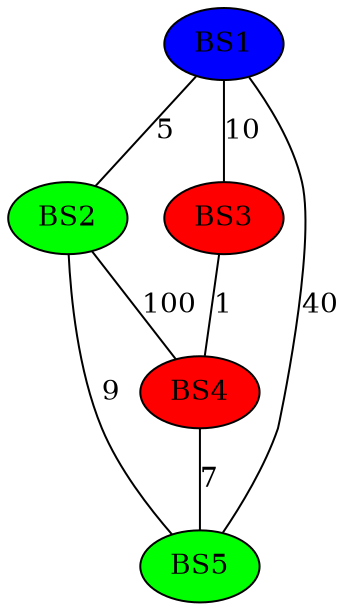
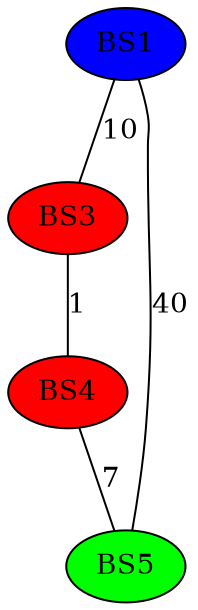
  graph {
    node [fillcolor=green style=filled]
    n1 [fillcolor=blue label=BS1]
-   n2 [label=BS2]
    n3 [fillcolor=red label=BS3]
    n4 [label=BS5]
    n5 [fillcolor=red label=BS4]
-   n1 -- n2 [label=5]
    n1 -- n3 [label=10]
    n1 -- n4 [label=40]
-   n2 -- n4 [label=9]
-   n2 -- n5 [label=100]
    n3 -- n5 [label=1]
    n5 -- n4 [label=7]
  }
